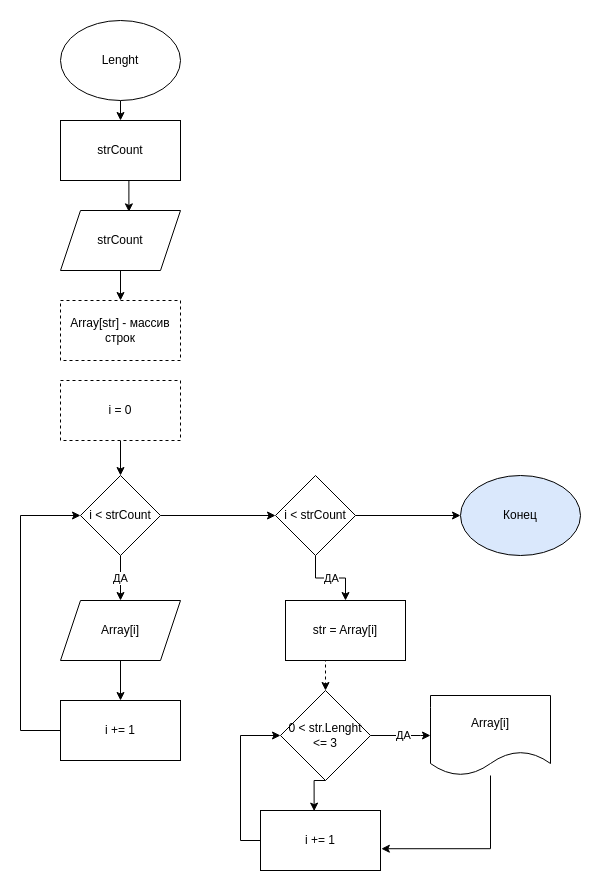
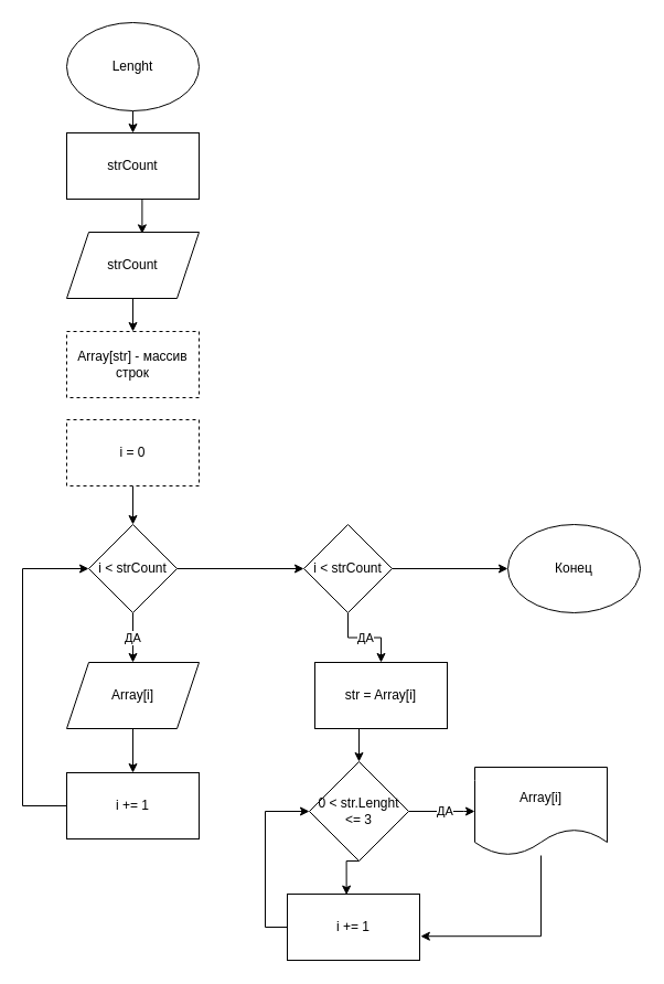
  <mxCell id="0" />
  <mxCell id="1" parent="0" />
  <mxCell id="2" style="edgeStyle=orthogonalEdgeStyle;rounded=0;orthogonalLoop=1;jettySize=auto;html=1;exitX=0.5;exitY=1;exitDx=0;exitDy=0;entryX=0.5;entryY=0;entryDx=0;entryDy=0;" edge="1" parent="1" source="3" target="6"><mxGeometry relative="1" as="geometry" /></mxCell>
  <mxCell id="3" value="" style="ellipse;whiteSpace=wrap;html=1;" vertex="1" parent="1"><mxGeometry x="60" y="20" width="120" height="80" as="geometry" /></mxCell>
  <mxCell id="4" value="Lenght" style="text;html=1;strokeColor=none;fillColor=none;align=center;verticalAlign=middle;whiteSpace=wrap;rounded=0;" vertex="1" parent="1"><mxGeometry x="90" y="45" width="60" height="30" as="geometry" /></mxCell>
  <mxCell id="5" style="edgeStyle=orthogonalEdgeStyle;rounded=0;orthogonalLoop=1;jettySize=auto;html=1;exitX=0.5;exitY=1;exitDx=0;exitDy=0;entryX=0.57;entryY=0.023;entryDx=0;entryDy=0;entryPerimeter=0;" edge="1" parent="1" source="6" target="8"><mxGeometry relative="1" as="geometry" /></mxCell>
  <mxCell id="6" value="strCount" style="rounded=0;whiteSpace=wrap;html=1;" vertex="1" parent="1"><mxGeometry x="60" y="120" width="120" height="60" as="geometry" /></mxCell>
  <mxCell id="7" style="edgeStyle=orthogonalEdgeStyle;rounded=0;orthogonalLoop=1;jettySize=auto;html=1;entryX=0.5;entryY=0;entryDx=0;entryDy=0;" edge="1" parent="1" source="8" target="14"><mxGeometry relative="1" as="geometry" /></mxCell>
  <mxCell id="8" value="strCount" style="shape=parallelogram;perimeter=parallelogramPerimeter;whiteSpace=wrap;html=1;fixedSize=1;" vertex="1" parent="1"><mxGeometry x="60" y="210" width="120" height="60" as="geometry" /></mxCell>
  <mxCell id="9" style="edgeStyle=orthogonalEdgeStyle;rounded=0;orthogonalLoop=1;jettySize=auto;html=1;exitX=0.5;exitY=1;exitDx=0;exitDy=0;entryX=0.5;entryY=0;entryDx=0;entryDy=0;" edge="1" parent="1" source="10" target="13"><mxGeometry relative="1" as="geometry" /></mxCell>
  <mxCell id="10" value="i = 0" style="rounded=0;whiteSpace=wrap;html=1;dashed=1;" vertex="1" parent="1"><mxGeometry x="60" y="380" width="120" height="60" as="geometry" /></mxCell>
  <mxCell id="11" value="ДА" style="edgeStyle=orthogonalEdgeStyle;rounded=0;orthogonalLoop=1;jettySize=auto;html=1;exitX=0.5;exitY=1;exitDx=0;exitDy=0;entryX=0.5;entryY=0;entryDx=0;entryDy=0;" edge="1" parent="1" source="13" target="16"><mxGeometry relative="1" as="geometry" /></mxCell>
  <mxCell id="12" style="edgeStyle=orthogonalEdgeStyle;rounded=0;orthogonalLoop=1;jettySize=auto;html=1;exitX=1;exitY=0.5;exitDx=0;exitDy=0;" edge="1" parent="1" source="13" target="21"><mxGeometry relative="1" as="geometry" /></mxCell>
  <mxCell id="13" value="i &amp;lt; strCount" style="rhombus;whiteSpace=wrap;html=1;" vertex="1" parent="1"><mxGeometry x="80" y="475" width="80" height="80" as="geometry" /></mxCell>
  <mxCell id="14" value="Array[str] - массив строк" style="rounded=0;whiteSpace=wrap;html=1;dashed=1;" vertex="1" parent="1"><mxGeometry x="60" y="300" width="120" height="60" as="geometry" /></mxCell>
  <mxCell id="15" style="edgeStyle=orthogonalEdgeStyle;rounded=0;orthogonalLoop=1;jettySize=auto;html=1;exitX=0.5;exitY=1;exitDx=0;exitDy=0;entryX=0.5;entryY=0;entryDx=0;entryDy=0;" edge="1" parent="1" source="16" target="18"><mxGeometry relative="1" as="geometry" /></mxCell>
  <mxCell id="16" value="Array[i]" style="shape=parallelogram;perimeter=parallelogramPerimeter;whiteSpace=wrap;html=1;fixedSize=1;" vertex="1" parent="1"><mxGeometry x="60" y="600" width="120" height="60" as="geometry" /></mxCell>
  <mxCell id="17" style="edgeStyle=orthogonalEdgeStyle;rounded=0;orthogonalLoop=1;jettySize=auto;html=1;exitX=0;exitY=0.5;exitDx=0;exitDy=0;entryX=0;entryY=0.5;entryDx=0;entryDy=0;" edge="1" parent="1" source="18" target="13"><mxGeometry relative="1" as="geometry"><Array as="points"><mxPoint x="20" y="730" /><mxPoint x="20" y="515" /></Array></mxGeometry></mxCell>
  <mxCell id="18" value="i += 1" style="rounded=0;whiteSpace=wrap;html=1;" vertex="1" parent="1"><mxGeometry x="60" y="700" width="120" height="60" as="geometry" /></mxCell>
  <mxCell id="19" value="ДА" style="edgeStyle=orthogonalEdgeStyle;rounded=0;orthogonalLoop=1;jettySize=auto;html=1;exitX=0.5;exitY=1;exitDx=0;exitDy=0;entryX=0.5;entryY=0;entryDx=0;entryDy=0;" edge="1" parent="1" source="21" target="26"><mxGeometry relative="1" as="geometry" /></mxCell>
  <mxCell id="20" style="edgeStyle=orthogonalEdgeStyle;rounded=0;orthogonalLoop=1;jettySize=auto;html=1;exitX=1;exitY=0.5;exitDx=0;exitDy=0;" edge="1" parent="1" source="21"><mxGeometry relative="1" as="geometry"><mxPoint x="460" y="515" as="targetPoint" /></mxGeometry></mxCell>
  <mxCell id="21" value="i &amp;lt; strCount" style="rhombus;whiteSpace=wrap;html=1;" vertex="1" parent="1"><mxGeometry x="275" y="475" width="80" height="80" as="geometry" /></mxCell>
  <mxCell id="22" value="ДА" style="edgeStyle=orthogonalEdgeStyle;rounded=0;orthogonalLoop=1;jettySize=auto;html=1;exitX=1;exitY=0.5;exitDx=0;exitDy=0;entryX=0;entryY=0.5;entryDx=0;entryDy=0;" edge="1" parent="1" source="24" target="30"><mxGeometry x="0.111" relative="1" as="geometry"><Array as="points"><mxPoint x="420" y="735" /></Array><mxPoint as="offset" /></mxGeometry></mxCell>
  <mxCell id="23" style="edgeStyle=orthogonalEdgeStyle;rounded=0;orthogonalLoop=1;jettySize=auto;html=1;exitX=0.5;exitY=1;exitDx=0;exitDy=0;entryX=0.447;entryY=0.01;entryDx=0;entryDy=0;entryPerimeter=0;" edge="1" parent="1" source="24" target="28"><mxGeometry relative="1" as="geometry" /></mxCell>
  <mxCell id="24" value="0 &amp;lt; str.Lenght &amp;lt;= 3" style="rhombus;whiteSpace=wrap;html=1;" vertex="1" parent="1"><mxGeometry x="280" y="690" width="90" height="90" as="geometry" /></mxCell>
- <mxCell id="25" style="edgeStyle=orthogonalEdgeStyle;rounded=0;orthogonalLoop=1;jettySize=auto;html=1;exitX=0.5;exitY=1;exitDx=0;exitDy=0;entryX=0.5;entryY=0;entryDx=0;entryDy=0;dashed=1;" edge="1" parent="1" source="26" target="24"><mxGeometry relative="1" as="geometry" /></mxCell>
+ <mxCell id="25" style="edgeStyle=orthogonalEdgeStyle;rounded=0;orthogonalLoop=1;jettySize=auto;html=1;exitX=0.5;exitY=1;exitDx=0;exitDy=0;entryX=0.5;entryY=0;entryDx=0;entryDy=0;" edge="1" parent="1" source="26" target="24"><mxGeometry relative="1" as="geometry" /></mxCell>
  <mxCell id="26" value="str = Array[i]" style="rounded=0;whiteSpace=wrap;html=1;" vertex="1" parent="1"><mxGeometry x="285" y="600" width="120" height="60" as="geometry" /></mxCell>
  <mxCell id="27" style="edgeStyle=orthogonalEdgeStyle;rounded=0;orthogonalLoop=1;jettySize=auto;html=1;exitX=0;exitY=0.5;exitDx=0;exitDy=0;entryX=0;entryY=0.5;entryDx=0;entryDy=0;" edge="1" parent="1" source="28" target="24"><mxGeometry relative="1" as="geometry" /></mxCell>
  <mxCell id="28" value="i += 1" style="rounded=0;whiteSpace=wrap;html=1;" vertex="1" parent="1"><mxGeometry x="260" y="810" width="120" height="60" as="geometry" /></mxCell>
  <mxCell id="29" style="edgeStyle=orthogonalEdgeStyle;rounded=0;orthogonalLoop=1;jettySize=auto;html=1;entryX=1.007;entryY=0.637;entryDx=0;entryDy=0;entryPerimeter=0;" edge="1" parent="1" source="30" target="28"><mxGeometry relative="1" as="geometry"><Array as="points"><mxPoint x="490" y="848" /></Array></mxGeometry></mxCell>
  <mxCell id="30" value="Array[i]" style="shape=document;whiteSpace=wrap;html=1;boundedLbl=1;" vertex="1" parent="1"><mxGeometry x="430" y="695" width="120" height="80" as="geometry" /></mxCell>
- <mxCell id="31" value="Конец" style="ellipse;whiteSpace=wrap;html=1;fillColor=#dae8fc;" vertex="1" parent="1"><mxGeometry x="460" y="475" width="120" height="80" as="geometry" /></mxCell>
+ <mxCell id="31" value="Конец" style="ellipse;whiteSpace=wrap;html=1;" vertex="1" parent="1"><mxGeometry x="460" y="475" width="120" height="80" as="geometry" /></mxCell>
